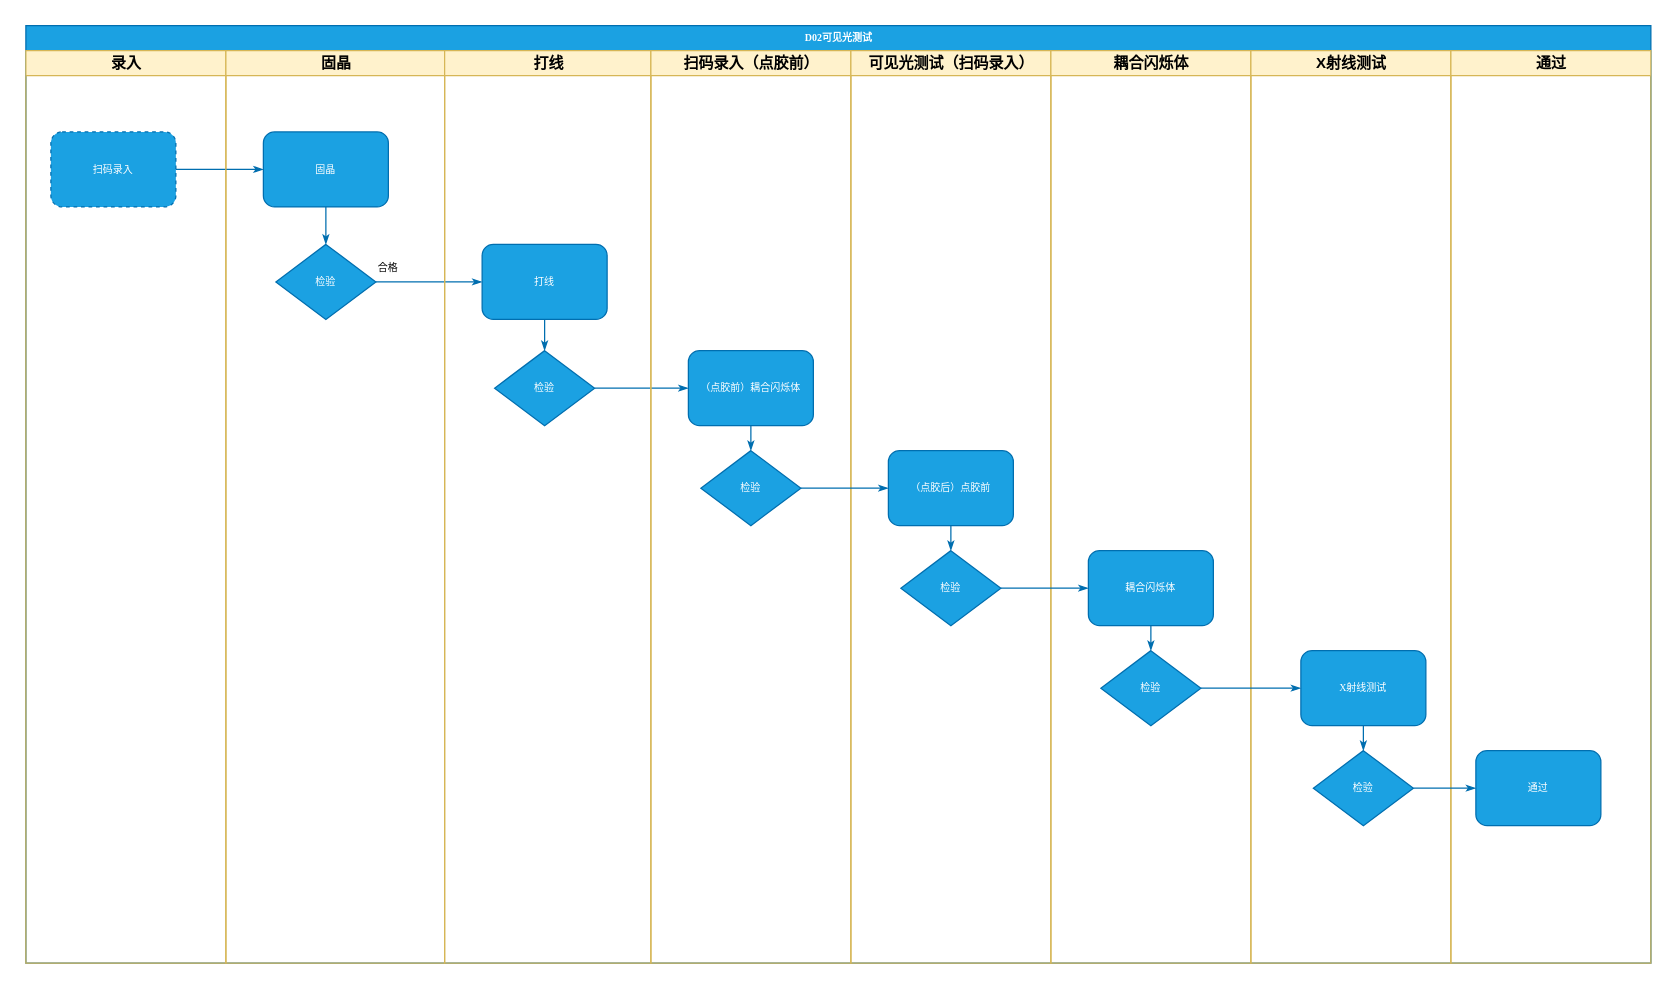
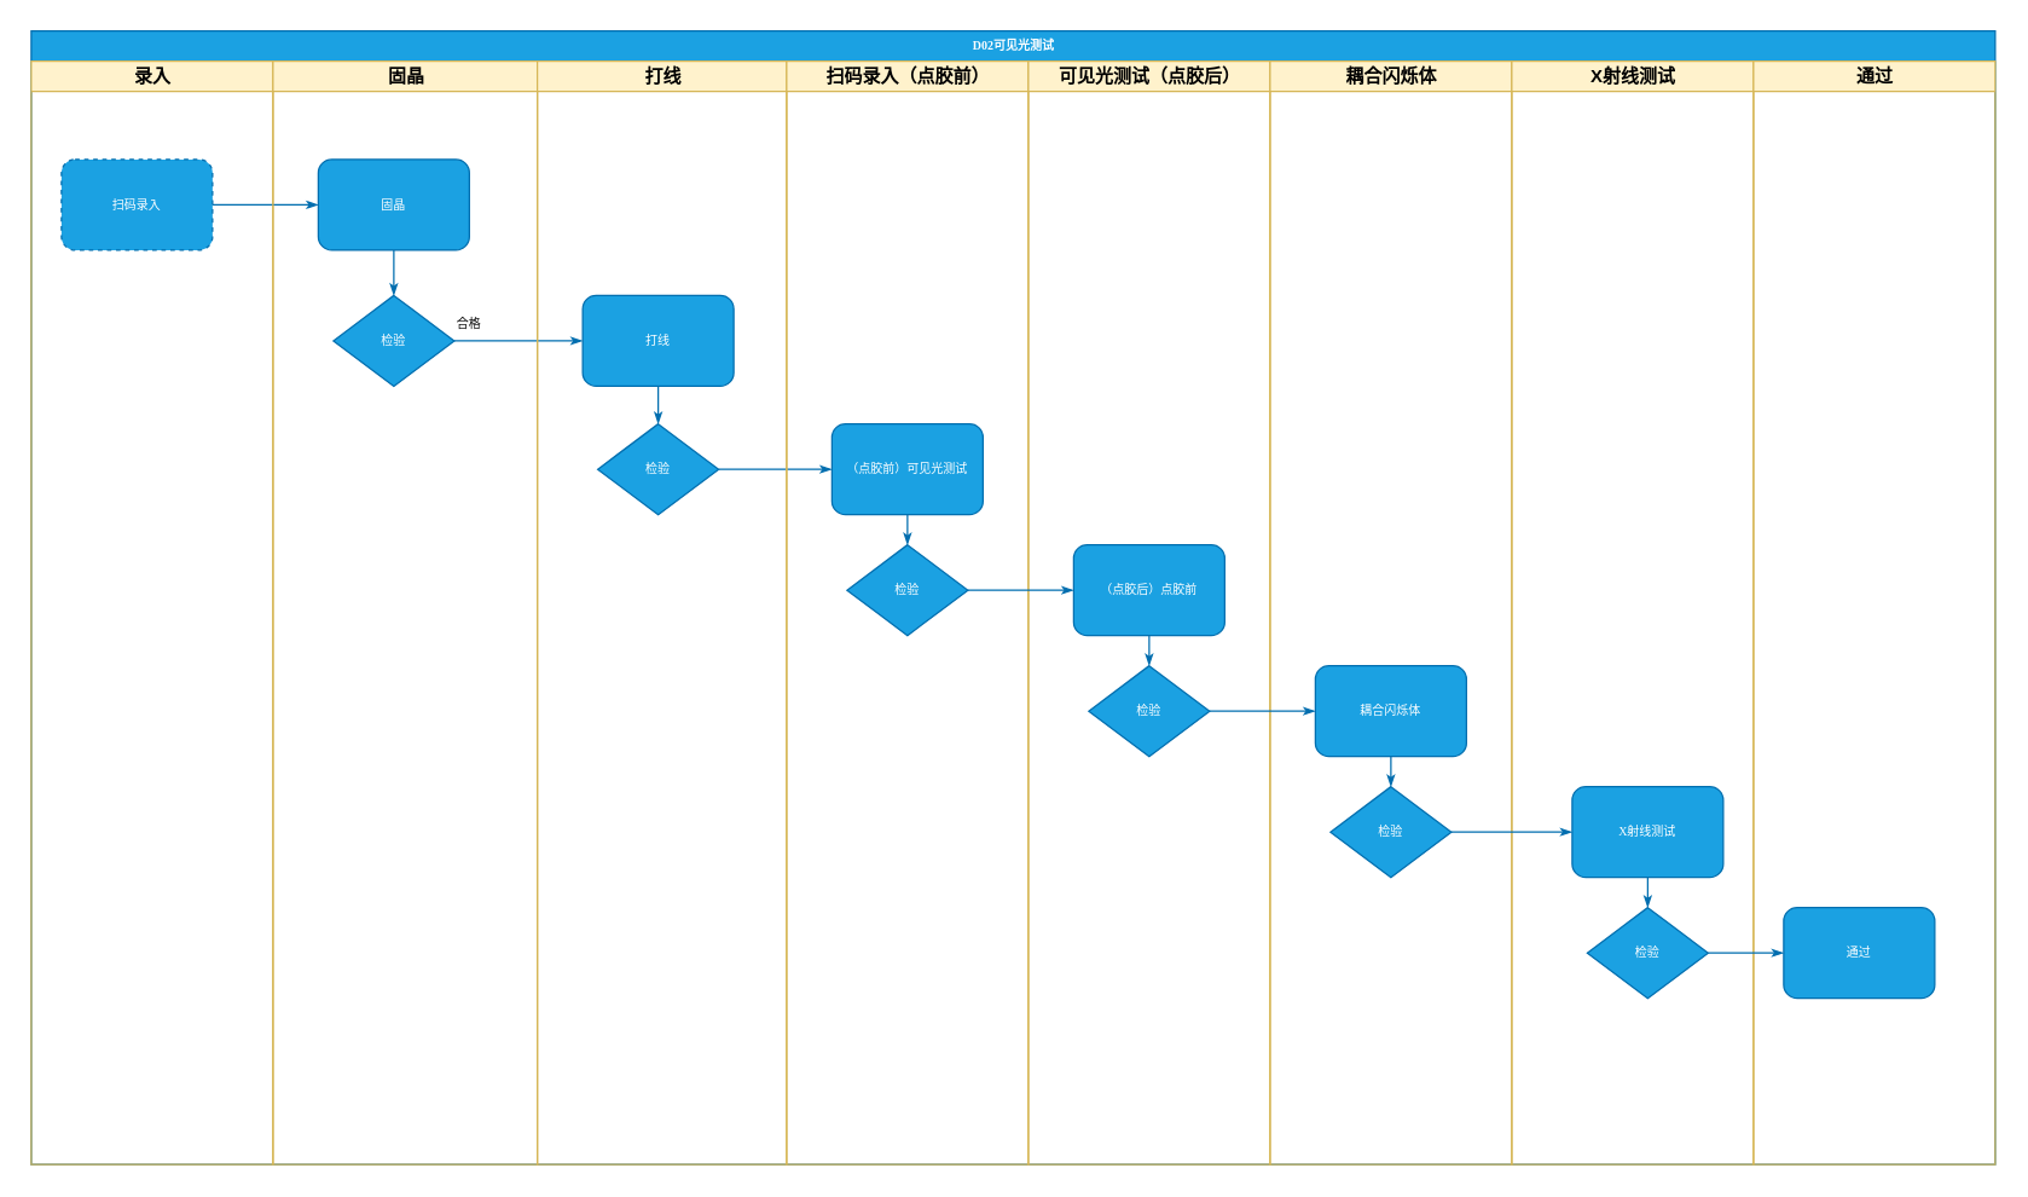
  <mxCell id="0" />
  <mxCell id="1" parent="0" />
  <mxCell id="2" value="D02可见光测试" style="swimlane;html=1;childLayout=stackLayout;startSize=20;rounded=0;shadow=0;labelBackgroundColor=none;strokeColor=#006EAF;strokeWidth=1;fillColor=#1ba1e2;fontFamily=Verdana;fontSize=8;fontColor=#ffffff;align=center;" parent="1" vertex="1"><mxGeometry x="20" y="20" width="1300" height="750" as="geometry" /></mxCell>
  <mxCell id="3" value="录入" style="swimlane;html=1;startSize=20;fillColor=#fff2cc;strokeColor=#d6b656;" parent="2" vertex="1"><mxGeometry y="20" width="160" height="730" as="geometry" /></mxCell>
  <mxCell id="4" value="扫码录入" style="rounded=1;whiteSpace=wrap;html=1;shadow=0;labelBackgroundColor=none;strokeColor=#006EAF;strokeWidth=1;fillColor=#1ba1e2;fontFamily=Verdana;fontSize=8;fontColor=#ffffff;align=center;dashed=1;" parent="3" vertex="1"><mxGeometry x="20" y="65" width="100" height="60" as="geometry" /></mxCell>
  <mxCell id="5" style="edgeStyle=orthogonalEdgeStyle;rounded=1;html=1;labelBackgroundColor=none;startArrow=none;startFill=0;startSize=5;endArrow=classicThin;endFill=1;endSize=5;jettySize=auto;orthogonalLoop=1;strokeColor=#006EAF;strokeWidth=1;fontFamily=Verdana;fontSize=8;fontColor=#000000;fillColor=#1ba1e2;" parent="2" source="4" target="10" edge="1"><mxGeometry relative="1" as="geometry" /></mxCell>
  <mxCell id="6" style="edgeStyle=orthogonalEdgeStyle;rounded=1;html=1;labelBackgroundColor=none;startArrow=none;startFill=0;startSize=5;endArrow=classicThin;endFill=1;endSize=5;jettySize=auto;orthogonalLoop=1;strokeColor=#006EAF;strokeWidth=1;fontFamily=Verdana;fontSize=8;fontColor=#000000;fillColor=#1ba1e2;exitX=1;exitY=0.5;exitDx=0;exitDy=0;" parent="2" source="11" target="14" edge="1"><mxGeometry relative="1" as="geometry"><mxPoint x="290" y="220" as="sourcePoint" /></mxGeometry></mxCell>
  <mxCell id="7" style="edgeStyle=orthogonalEdgeStyle;rounded=1;html=1;labelBackgroundColor=none;startArrow=none;startFill=0;startSize=5;endArrow=classicThin;endFill=1;endSize=5;jettySize=auto;orthogonalLoop=1;strokeColor=#006EAF;strokeWidth=1;fontFamily=Verdana;fontSize=8;fontColor=#000000;fillColor=#1ba1e2;" parent="2" source="15" target="18" edge="1"><mxGeometry relative="1" as="geometry" /></mxCell>
  <mxCell id="8" value="固晶" style="swimlane;html=1;startSize=20;fillColor=#fff2cc;strokeColor=#d6b656;" parent="2" vertex="1"><mxGeometry x="160" y="20" width="175" height="730" as="geometry" /></mxCell>
  <mxCell id="9" value="" style="edgeStyle=orthogonalEdgeStyle;orthogonalLoop=1;jettySize=auto;html=1;labelBackgroundColor=none;startFill=0;startSize=5;endArrow=classicThin;endFill=1;endSize=5;strokeColor=#006EAF;strokeWidth=1;fillColor=#1ba1e2;fontFamily=Verdana;fontSize=8;" edge="1" parent="8" source="10" target="11"><mxGeometry relative="1" as="geometry" /></mxCell>
  <mxCell id="10" value="固晶" style="rounded=1;whiteSpace=wrap;html=1;shadow=0;labelBackgroundColor=none;strokeColor=#006EAF;strokeWidth=1;fillColor=#1ba1e2;fontFamily=Verdana;fontSize=8;fontColor=#ffffff;align=center;" parent="8" vertex="1"><mxGeometry x="30" y="65" width="100" height="60" as="geometry" /></mxCell>
  <mxCell id="11" value="检验" style="rhombus;whiteSpace=wrap;html=1;rounded=0;shadow=0;labelBackgroundColor=none;strokeColor=#006EAF;strokeWidth=1;fillColor=#1ba1e2;fontFamily=Verdana;fontSize=8;fontColor=#ffffff;align=center;" vertex="1" parent="8"><mxGeometry x="40" y="155" width="80" height="60" as="geometry" /></mxCell>
  <mxCell id="12" value="合格" style="text;html=1;resizable=0;points=[];autosize=1;align=left;verticalAlign=top;spacingTop=-4;fontSize=8;fontFamily=Verdana;" vertex="1" parent="8"><mxGeometry x="120" y="167" width="40" height="10" as="geometry" /></mxCell>
  <mxCell id="13" value="打线" style="swimlane;html=1;startSize=20;fillColor=#fff2cc;strokeColor=#d6b656;" parent="2" vertex="1"><mxGeometry x="335" y="20" width="165" height="730" as="geometry" /></mxCell>
  <mxCell id="14" value="打线" style="rounded=1;whiteSpace=wrap;html=1;shadow=0;labelBackgroundColor=none;strokeColor=#006EAF;strokeWidth=1;fillColor=#1ba1e2;fontFamily=Verdana;fontSize=8;fontColor=#ffffff;align=center;" parent="13" vertex="1"><mxGeometry x="30" y="155" width="100" height="60" as="geometry" /></mxCell>
  <mxCell id="15" value="检验" style="rhombus;whiteSpace=wrap;html=1;rounded=0;shadow=0;labelBackgroundColor=none;strokeColor=#006EAF;strokeWidth=1;fillColor=#1ba1e2;fontFamily=Verdana;fontSize=8;fontColor=#ffffff;align=center;" parent="13" vertex="1"><mxGeometry x="40" y="240" width="80" height="60" as="geometry" /></mxCell>
  <mxCell id="16" style="edgeStyle=orthogonalEdgeStyle;rounded=1;html=1;labelBackgroundColor=none;startArrow=none;startFill=0;startSize=5;endArrow=classicThin;endFill=1;endSize=5;jettySize=auto;orthogonalLoop=1;strokeColor=#006EAF;strokeWidth=1;fontFamily=Verdana;fontSize=8;fontColor=#000000;fillColor=#1ba1e2;" parent="13" source="14" target="15" edge="1"><mxGeometry relative="1" as="geometry" /></mxCell>
  <mxCell id="17" value="扫码录入（点胶前）" style="swimlane;html=1;startSize=20;fillColor=#fff2cc;strokeColor=#d6b656;" parent="2" vertex="1"><mxGeometry x="500" y="20" width="160" height="730" as="geometry" /></mxCell>
- <mxCell id="18" value="（点胶前）耦合闪烁体" style="rounded=1;whiteSpace=wrap;html=1;shadow=0;labelBackgroundColor=none;strokeColor=#006EAF;strokeWidth=1;fillColor=#1ba1e2;fontFamily=Verdana;fontSize=8;fontColor=#ffffff;align=center;" parent="17" vertex="1"><mxGeometry x="30" y="240" width="100" height="60" as="geometry" /></mxCell>
+ <mxCell id="18" value="（点胶前）可见光测试" style="rounded=1;whiteSpace=wrap;html=1;shadow=0;labelBackgroundColor=none;strokeColor=#006EAF;strokeWidth=1;fillColor=#1ba1e2;fontFamily=Verdana;fontSize=8;fontColor=#ffffff;align=center;" parent="17" vertex="1"><mxGeometry x="30" y="240" width="100" height="60" as="geometry" /></mxCell>
  <mxCell id="19" value="检验" style="rhombus;whiteSpace=wrap;html=1;rounded=0;shadow=0;labelBackgroundColor=none;strokeColor=#006EAF;strokeWidth=1;fillColor=#1ba1e2;fontFamily=Verdana;fontSize=8;fontColor=#ffffff;align=center;" parent="17" vertex="1"><mxGeometry x="40" y="320" width="80" height="60" as="geometry" /></mxCell>
  <mxCell id="20" style="edgeStyle=orthogonalEdgeStyle;rounded=1;html=1;labelBackgroundColor=none;startArrow=none;startFill=0;startSize=5;endArrow=classicThin;endFill=1;endSize=5;jettySize=auto;orthogonalLoop=1;strokeColor=#006EAF;strokeWidth=1;fontFamily=Verdana;fontSize=8;fontColor=#000000;fillColor=#1ba1e2;" parent="17" source="18" target="19" edge="1"><mxGeometry relative="1" as="geometry" /></mxCell>
- <mxCell id="21" value="可见光测试（扫码录入）" style="swimlane;html=1;startSize=20;fillColor=#fff2cc;strokeColor=#d6b656;" parent="2" vertex="1"><mxGeometry x="660" y="20" width="160" height="730" as="geometry" /></mxCell>
+ <mxCell id="21" value="可见光测试（点胶后）" style="swimlane;html=1;startSize=20;fillColor=#fff2cc;strokeColor=#d6b656;" parent="2" vertex="1"><mxGeometry x="660" y="20" width="160" height="730" as="geometry" /></mxCell>
  <mxCell id="22" style="edgeStyle=orthogonalEdgeStyle;orthogonalLoop=1;jettySize=auto;html=1;exitX=0.5;exitY=1;exitDx=0;exitDy=0;labelBackgroundColor=none;startFill=0;startSize=5;endArrow=classicThin;endFill=1;endSize=5;strokeColor=#006EAF;strokeWidth=1;fillColor=#1ba1e2;fontFamily=Verdana;fontSize=8;" edge="1" parent="21" source="23" target="24"><mxGeometry relative="1" as="geometry" /></mxCell>
  <mxCell id="23" value="（点胶后）点胶前" style="rounded=1;whiteSpace=wrap;html=1;shadow=0;labelBackgroundColor=none;strokeColor=#006EAF;strokeWidth=1;fillColor=#1ba1e2;fontFamily=Verdana;fontSize=8;fontColor=#ffffff;align=center;" parent="21" vertex="1"><mxGeometry x="30" y="320" width="100" height="60" as="geometry" /></mxCell>
  <mxCell id="24" value="检验" style="rhombus;whiteSpace=wrap;html=1;rounded=0;shadow=0;labelBackgroundColor=none;strokeColor=#006EAF;strokeWidth=1;fillColor=#1ba1e2;fontFamily=Verdana;fontSize=8;fontColor=#ffffff;align=center;" vertex="1" parent="21"><mxGeometry x="40" y="400" width="80" height="60" as="geometry" /></mxCell>
  <mxCell id="25" value="耦合闪烁体" style="swimlane;html=1;startSize=20;fillColor=#fff2cc;strokeColor=#d6b656;" parent="2" vertex="1"><mxGeometry x="820" y="20" width="160" height="730" as="geometry"><mxRectangle x="800" y="20" width="90" height="730" as="alternateBounds" /></mxGeometry></mxCell>
  <mxCell id="26" style="edgeStyle=orthogonalEdgeStyle;rounded=1;html=1;labelBackgroundColor=none;startArrow=none;startFill=0;startSize=5;endArrow=classicThin;endFill=1;endSize=5;jettySize=auto;orthogonalLoop=1;strokeColor=#006EAF;strokeWidth=1;fontFamily=Verdana;fontSize=8;fontColor=#000000;fillColor=#1ba1e2;" parent="25" edge="1"><mxGeometry relative="1" as="geometry"><mxPoint x="80" y="640" as="sourcePoint" /><mxPoint x="80" y="640" as="targetPoint" /></mxGeometry></mxCell>
  <mxCell id="27" value="耦合闪烁体" style="rounded=1;whiteSpace=wrap;html=1;shadow=0;labelBackgroundColor=none;strokeColor=#006EAF;strokeWidth=1;fillColor=#1ba1e2;fontFamily=Verdana;fontSize=8;fontColor=#ffffff;align=center;" vertex="1" parent="25"><mxGeometry x="30" y="400" width="100" height="60" as="geometry" /></mxCell>
  <mxCell id="28" value="检验" style="rhombus;whiteSpace=wrap;html=1;rounded=0;shadow=0;labelBackgroundColor=none;strokeColor=#006EAF;strokeWidth=1;fillColor=#1ba1e2;fontFamily=Verdana;fontSize=8;fontColor=#ffffff;align=center;" vertex="1" parent="25"><mxGeometry x="40" y="480" width="80" height="60" as="geometry" /></mxCell>
  <mxCell id="29" style="edgeStyle=orthogonalEdgeStyle;orthogonalLoop=1;jettySize=auto;html=1;exitX=0.5;exitY=1;exitDx=0;exitDy=0;labelBackgroundColor=none;startFill=0;startSize=5;endArrow=classicThin;endFill=1;endSize=5;strokeColor=#006EAF;strokeWidth=1;fillColor=#1ba1e2;fontFamily=Verdana;fontSize=8;" edge="1" parent="25" source="27" target="28"><mxGeometry relative="1" as="geometry" /></mxCell>
  <mxCell id="30" value="X射线测试" style="swimlane;html=1;startSize=20;fillColor=#fff2cc;strokeColor=#d6b656;" vertex="1" parent="2"><mxGeometry x="980" y="20" width="160" height="730" as="geometry"><mxRectangle x="800" y="20" width="90" height="730" as="alternateBounds" /></mxGeometry></mxCell>
  <mxCell id="31" value="X射线测试" style="rounded=1;whiteSpace=wrap;html=1;shadow=0;labelBackgroundColor=none;strokeColor=#006EAF;strokeWidth=1;fillColor=#1ba1e2;fontFamily=Verdana;fontSize=8;fontColor=#ffffff;align=center;" vertex="1" parent="30"><mxGeometry x="40" y="480" width="100" height="60" as="geometry" /></mxCell>
  <mxCell id="32" value="检验" style="rhombus;whiteSpace=wrap;html=1;rounded=0;shadow=0;labelBackgroundColor=none;strokeColor=#006EAF;strokeWidth=1;fillColor=#1ba1e2;fontFamily=Verdana;fontSize=8;fontColor=#ffffff;align=center;" vertex="1" parent="30"><mxGeometry x="50" y="560" width="80" height="60" as="geometry" /></mxCell>
  <mxCell id="33" style="edgeStyle=orthogonalEdgeStyle;orthogonalLoop=1;jettySize=auto;html=1;exitX=0.5;exitY=1;exitDx=0;exitDy=0;labelBackgroundColor=none;startFill=0;startSize=5;endArrow=classicThin;endFill=1;endSize=5;strokeColor=#006EAF;strokeWidth=1;fillColor=#1ba1e2;fontFamily=Verdana;fontSize=8;" edge="1" parent="30" source="31" target="32"><mxGeometry relative="1" as="geometry" /></mxCell>
  <mxCell id="34" value="通过" style="swimlane;html=1;startSize=20;fillColor=#fff2cc;strokeColor=#d6b656;" vertex="1" parent="2"><mxGeometry x="1140" y="20" width="160" height="730" as="geometry"><mxRectangle x="800" y="20" width="90" height="730" as="alternateBounds" /></mxGeometry></mxCell>
  <mxCell id="35" value="通过" style="rounded=1;whiteSpace=wrap;html=1;shadow=0;labelBackgroundColor=none;strokeColor=#006EAF;strokeWidth=1;fillColor=#1ba1e2;fontFamily=Verdana;fontSize=8;fontColor=#ffffff;align=center;" vertex="1" parent="34"><mxGeometry x="20" y="560" width="100" height="60" as="geometry" /></mxCell>
  <mxCell id="36" style="edgeStyle=orthogonalEdgeStyle;orthogonalLoop=1;jettySize=auto;html=1;exitX=1;exitY=0.5;exitDx=0;exitDy=0;entryX=0;entryY=0.5;entryDx=0;entryDy=0;labelBackgroundColor=none;startFill=0;startSize=5;endArrow=classicThin;endFill=1;endSize=5;strokeColor=#006EAF;strokeWidth=1;fillColor=#1ba1e2;fontFamily=Verdana;fontSize=8;" edge="1" parent="2" source="19" target="23"><mxGeometry relative="1" as="geometry" /></mxCell>
  <mxCell id="37" style="edgeStyle=orthogonalEdgeStyle;orthogonalLoop=1;jettySize=auto;html=1;exitX=1;exitY=0.5;exitDx=0;exitDy=0;labelBackgroundColor=none;startFill=0;startSize=5;endArrow=classicThin;endFill=1;endSize=5;strokeColor=#006EAF;strokeWidth=1;fillColor=#1ba1e2;fontFamily=Verdana;fontSize=8;" edge="1" parent="2" source="24" target="27"><mxGeometry relative="1" as="geometry" /></mxCell>
  <mxCell id="38" style="edgeStyle=orthogonalEdgeStyle;orthogonalLoop=1;jettySize=auto;html=1;exitX=1;exitY=0.5;exitDx=0;exitDy=0;entryX=0;entryY=0.5;entryDx=0;entryDy=0;labelBackgroundColor=none;startFill=0;startSize=5;endArrow=classicThin;endFill=1;endSize=5;strokeColor=#006EAF;strokeWidth=1;fillColor=#1ba1e2;fontFamily=Verdana;fontSize=8;" edge="1" parent="2" source="28" target="31"><mxGeometry relative="1" as="geometry" /></mxCell>
  <mxCell id="39" style="edgeStyle=orthogonalEdgeStyle;orthogonalLoop=1;jettySize=auto;html=1;exitX=1;exitY=0.5;exitDx=0;exitDy=0;entryX=0;entryY=0.5;entryDx=0;entryDy=0;labelBackgroundColor=none;startFill=0;startSize=5;endArrow=classicThin;endFill=1;endSize=5;strokeColor=#006EAF;strokeWidth=1;fillColor=#1ba1e2;fontFamily=Verdana;fontSize=8;" edge="1" parent="2" source="32" target="35"><mxGeometry relative="1" as="geometry" /></mxCell>
